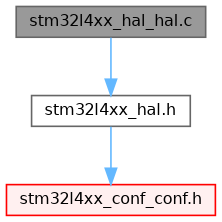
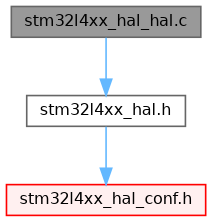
  digraph {
    node [fontname=Helvetica fontsize=10 shape=box style=filled]
    edge [color=steelblue1 fontname=Helvetica fontsize=10 labelfontname=Helvetica labelfontsize=10 style=solid]
    n1 [color=gray40 fillcolor=grey60 fontcolor=black height=0.2 label="stm32l4xx_hal_hal.c" width=0.4]
    n2 [color=grey40 fillcolor=white height=0.2 label="stm32l4xx_hal.h" width=0.4]
-   n3 [color=red fillcolor="#FFF0F0" height=0.2 label="stm32l4xx_conf_conf.h" width=0.4]
+   n3 [color=red fillcolor="#FFF0F0" height=0.2 label="stm32l4xx_hal_conf.h" width=0.4]
    n1 -> n2
    n2 -> n3
  }
